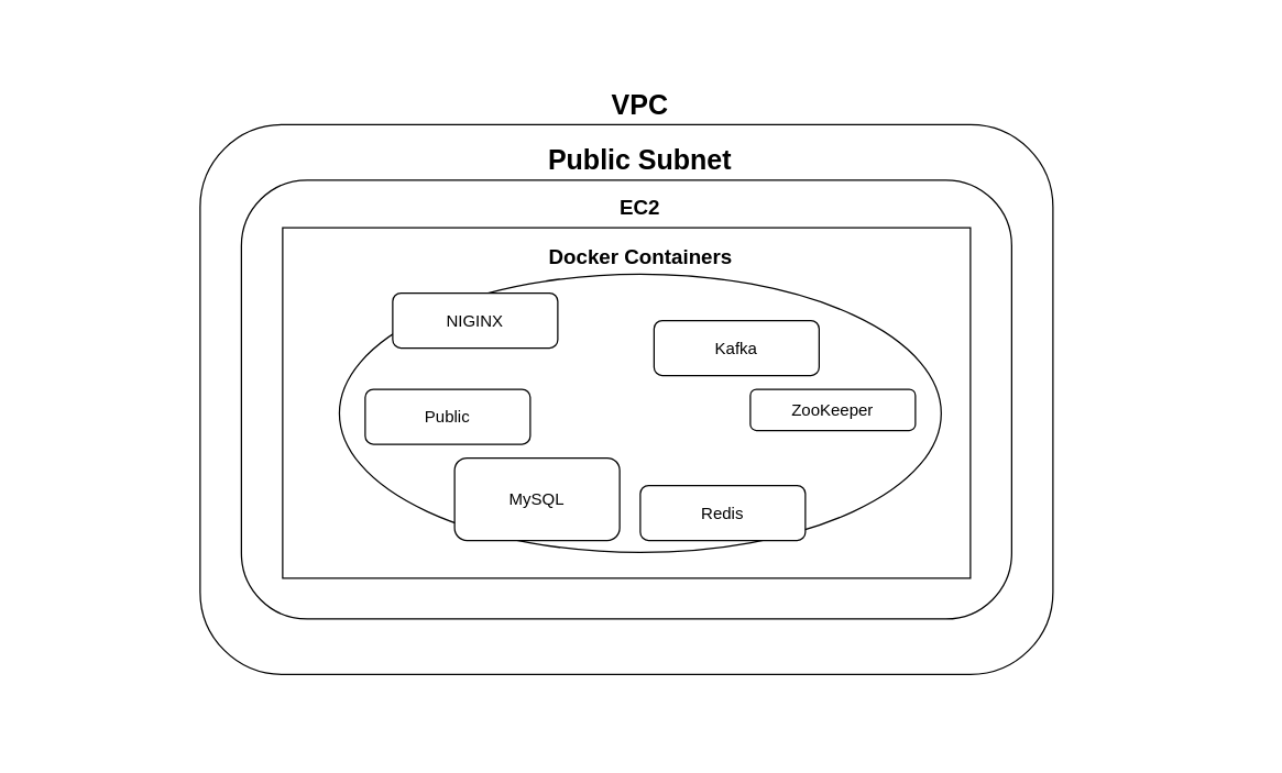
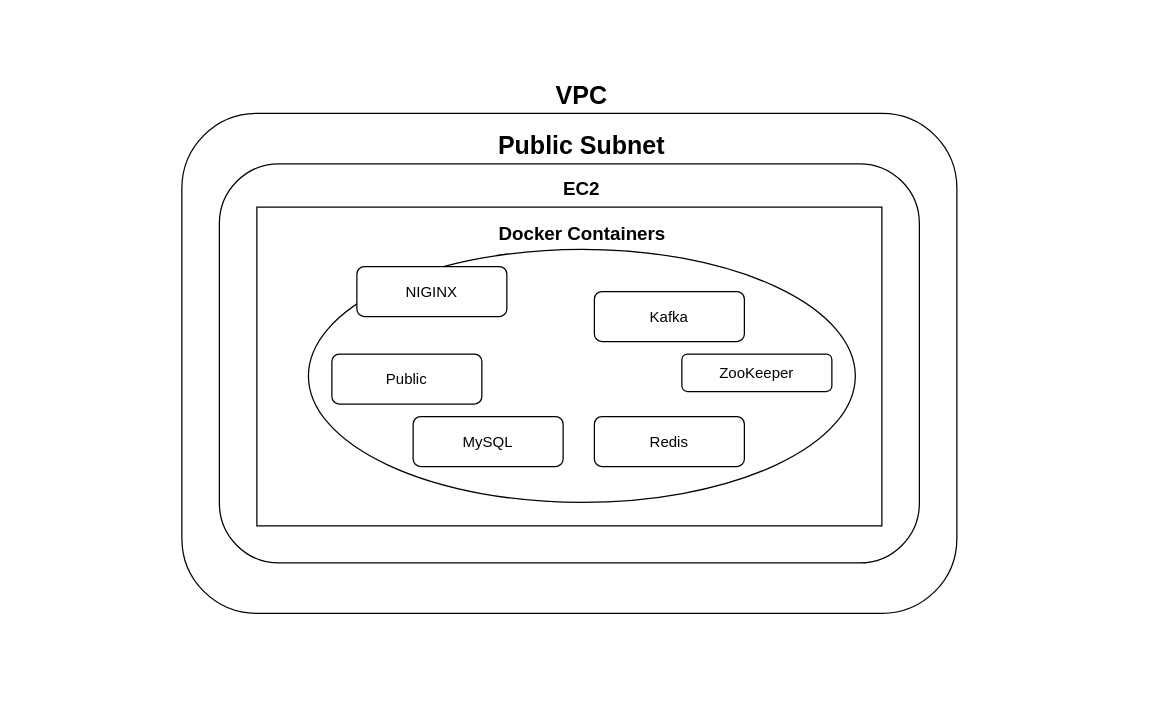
  <mxCell id="0" />
  <mxCell id="1" parent="0" />
  <mxCell id="2" value="" style="rounded=0;whiteSpace=wrap;html=1;strokeColor=none;movable=0;resizable=0;rotatable=0;deletable=0;editable=0;locked=1;connectable=0;" parent="1" vertex="1"><mxGeometry x="20" width="890" height="520" as="geometry" y="20" /></mxCell>
  <mxCell id="3" value="NGINX (Frontend)" style="rounded=1;whiteSpace=wrap;html=1;fontSize=12;glass=0;strokeWidth=1;shadow=0;" parent="1" vertex="1"><mxGeometry x="265" y="280" width="120" height="40" as="geometry" /></mxCell>
  <mxCell id="4" value="" style="rounded=1;whiteSpace=wrap;html=1;movable=0;resizable=0;rotatable=0;deletable=0;editable=0;locked=1;connectable=0;" parent="1" vertex="1"><mxGeometry x="145" y="90" width="620" height="400" as="geometry" /></mxCell>
  <mxCell id="5" value="" style="rounded=1;whiteSpace=wrap;html=1;movable=0;resizable=0;rotatable=0;deletable=0;editable=0;locked=1;connectable=0;" parent="1" vertex="1"><mxGeometry x="175" y="130.32" width="560" height="319.37" as="geometry" /></mxCell>
  <mxCell id="6" value="" style="rounded=0;whiteSpace=wrap;html=1;movable=0;resizable=0;rotatable=0;deletable=0;editable=0;locked=1;connectable=0;" parent="1" vertex="1"><mxGeometry x="205" y="165" width="500" height="255" as="geometry" /></mxCell>
  <mxCell id="7" value="" style="ellipse;whiteSpace=wrap;html=1;" parent="1" vertex="1"><mxGeometry x="246.25" y="198.75" width="437.5" height="202.5" as="geometry" /></mxCell>
- <mxCell id="8" value="Redis" style="rounded=1;whiteSpace=wrap;html=1;fontSize=12;glass=0;strokeWidth=1;shadow=0;" parent="1" vertex="1"><mxGeometry x="465" y="352.5" width="120" height="40" as="geometry" /></mxCell>
+ <mxCell id="8" value="Redis" style="rounded=1;whiteSpace=wrap;html=1;fontSize=12;glass=0;strokeWidth=1;shadow=0;" parent="1" vertex="1"><mxGeometry x="475" y="332.5" width="120" height="40" as="geometry" /></mxCell>
  <mxCell id="9" value="Kafka" style="rounded=1;whiteSpace=wrap;html=1;fontSize=12;glass=0;strokeWidth=1;shadow=0;" parent="1" vertex="1"><mxGeometry x="475" y="232.5" width="120" height="40" as="geometry" /></mxCell>
  <mxCell id="10" value="&lt;b&gt;&lt;font style=&quot;font-size: 20px;&quot;&gt;VPC&lt;/font&gt;&lt;/b&gt;" style="text;html=1;align=center;verticalAlign=middle;whiteSpace=wrap;rounded=0;" parent="1" vertex="1"><mxGeometry x="435" y="60" width="60" height="30" as="geometry" /></mxCell>
  <mxCell id="11" value="&lt;span style=&quot;font-size: 20px;&quot;&gt;&lt;b&gt;Public Subnet&lt;/b&gt;&lt;/span&gt;" style="text;html=1;align=center;verticalAlign=middle;whiteSpace=wrap;rounded=0;" parent="1" vertex="1"><mxGeometry x="385" y="100.32" width="160" height="30" as="geometry" /></mxCell>
  <mxCell id="12" value="&lt;b&gt;&lt;font style=&quot;font-size: 15px;&quot;&gt;Docker Containers&lt;/font&gt;&lt;/b&gt;" style="text;html=1;align=center;verticalAlign=middle;whiteSpace=wrap;rounded=0;" parent="1" vertex="1"><mxGeometry x="372.5" y="173.75" width="185" height="25" as="geometry" /></mxCell>
  <mxCell id="13" value="&lt;b&gt;&lt;font style=&quot;font-size: 15px;&quot;&gt;EC2&lt;/font&gt;&lt;/b&gt;" style="text;html=1;align=center;verticalAlign=middle;whiteSpace=wrap;rounded=0;" parent="1" vertex="1"><mxGeometry x="435" y="135" width="60" height="30" as="geometry" /></mxCell>
  <mxCell id="14" value="NIGINX" style="rounded=1;whiteSpace=wrap;html=1;fontSize=12;glass=0;strokeWidth=1;shadow=0;" parent="1" vertex="1"><mxGeometry x="285" y="212.5" width="120" height="40" as="geometry" /></mxCell>
  <mxCell id="15" value="Public" style="rounded=1;whiteSpace=wrap;html=1;fontSize=12;glass=0;strokeWidth=1;shadow=0;" parent="1" vertex="1"><mxGeometry x="265" y="282.5" width="120" height="40" as="geometry" /></mxCell>
- <mxCell id="16" value="MySQL" style="rounded=1;whiteSpace=wrap;html=1;fontSize=12;glass=0;strokeWidth=1;shadow=0;" parent="1" vertex="1"><mxGeometry x="330" y="332.5" width="120" height="60" as="geometry" /></mxCell>
+ <mxCell id="16" value="MySQL" style="rounded=1;whiteSpace=wrap;html=1;fontSize=12;glass=0;strokeWidth=1;shadow=0;" parent="1" vertex="1"><mxGeometry x="330" y="332.5" width="120" height="40" as="geometry" /></mxCell>
  <mxCell id="17" value="ZooKeeper" style="rounded=1;whiteSpace=wrap;html=1;fontSize=12;glass=0;strokeWidth=1;shadow=0;" parent="1" vertex="1"><mxGeometry x="545" y="282.5" width="120" height="30" as="geometry" /></mxCell>
